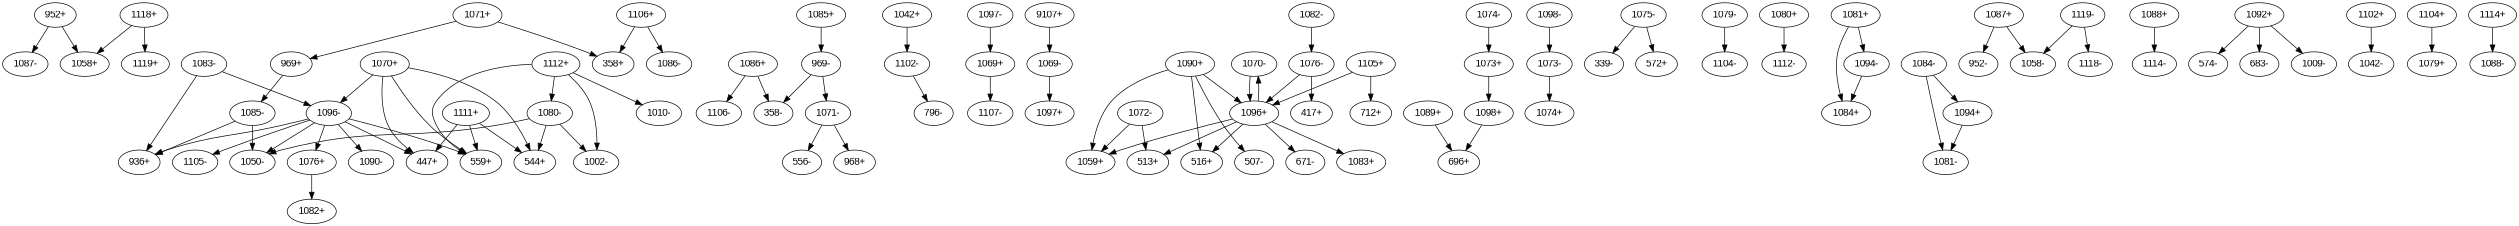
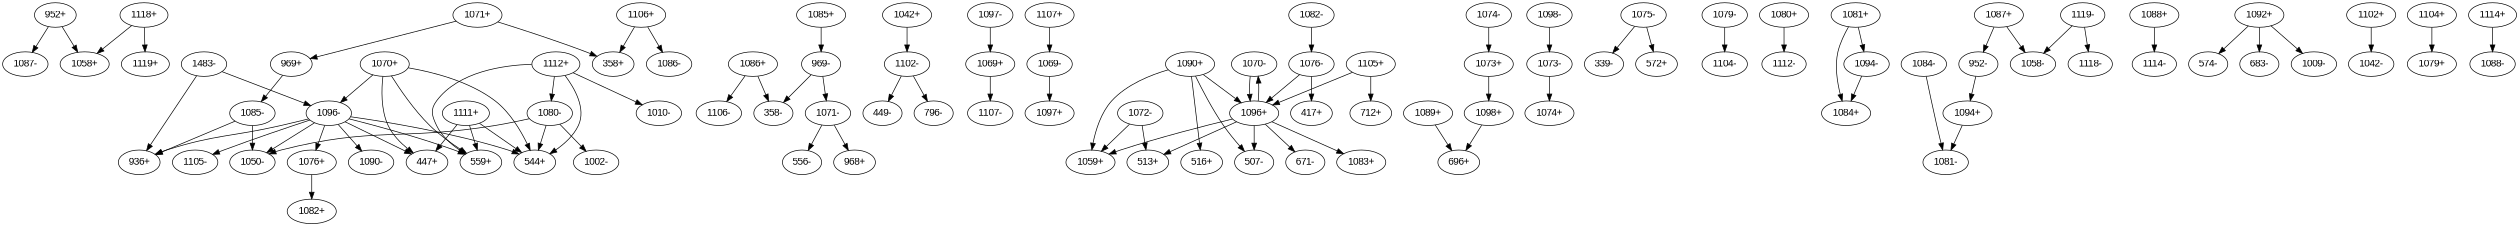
  digraph {
    fontname="Liberation Sans"
    k=96
    n=10
    s=1000
    node [fontname="Liberation Sans"]
    edge [d=-90784 e=40.6 fontname="Liberation Sans" n=10]
    "952+"
    "1058+"
    "1087-"
    "969+"
    "1085-"
    "1050-"
    "936+"
    "969-"
    "358-"
    "1071-"
    "556-"
    "968+"
    "1042+"
    "1102-"
+   "449-"
    n16 [label="796-"]
    "1069+"
    "1107-"
    "1069-"
    "1097+"
    "1070+"
    "447+"
    "544+"
    "559+"
    "1096-"
    "1076+"
    "1090-"
    "1105-"
    "1082+"
    "1070-"
    "1096+"
    "513+"
    "1059+"
    "507-"
    "671-"
    "1083+"
    "1071+"
    "358+"
    "1072-"
    "1073+"
    "1098+"
    "696+"
    "1073-"
    "1074+"
    "1074-"
    "1075-"
    "339-"
    "572+"
    "1076-"
    "417+"
    "1079-"
    "1104-"
    "1080+"
    "1112-"
    "1080-"
    "1002-"
    "1081+"
    "1084+"
    "1094-"
    "1082-"
-   "1083-"
+   "1083-" [label="1483-"]
    "1084-"
    "1081-"
    "1094+"
    "1085+"
    "1086+"
    "1106-"
    "1087+"
    "952-"
    "1058-"
    "1088+"
    "1114-"
    "1089+"
    "1090+"
    "516+"
    "1092+"
    "574-"
    "683-"
    "1009-"
    "1097-"
    "1098-"
    "1102+"
    "1042-"
    "1104+"
    "1079+"
    "1105+"
    "712+"
    "1106+"
    "1086-"
-   "1107+" [label="9107+"]
+   "1107+"
    "1111+"
    "1112+"
    "1010-"
    "1114+"
    "1088-"
    "1118+"
    "1119+"
    "1119-"
    "1118-"
    "952+" -> "1058+" [d=-173 e=20.3 n=40]
    "952+" -> "1087-" [d=-92]
    "969+" -> "1085-" [d=-107 e=33.2 n=15]
    "1085-" -> "1050-" [d=-52 e=37.1 n=12]
    "1085-" -> "936+" [d=-130 e=19.0 n=46]
    "969-" -> "358-" [d=-136 e=20.3 n=40]
    "969-" -> "1071-" [d=-137 e=31.2 n=17]
    "1071-" -> "556-" [d=-80 e=29.5 n=19]
    "1071-" -> "968+" [d=-119 e=20.1 n=41]
    "1042+" -> "1102-" [d=-133 e=21.4 n=36]
+   "1102-" -> "449-" [d=-117 e=23.1 n=31]
    "1102-" -> n16 [d=-62 e=35.7 n=13]
    "1069+" -> "1107-" [d=-191 e=28.7 n=20]
    "1069-" -> "1097+" [d=-178 e=17.0 n=57]
    "1070+" -> "447+" [d=-32 e=32.1 n=16]
    "1070+" -> "544+" [d=12 e=34.4 n=14]
    "1070+" -> "559+" [d=-17 e=22.4 n=33]
    "1070+" -> "1096-" [e=28.0 n=21]
    "1096-" -> "1050-" [d=-20]
    "1096-" -> "936+" [d=-105 e=28.7 n=20]
    "1096-" -> "447+" [d=-52 e=32.1 n=16]
+   "1096-" -> "544+" [d=7 e=35.7 n=13]
    "1096-" -> "559+" [d=-56 e=38.8 n=11]
    "1096-" -> "1076+" [d=-90872 e=38.8 n=11]
    "1096-" -> "1090-" [e=38.8 n=11]
    "1096-" -> "1105-" [d=-90802 e=32.1 n=16]
    "1076+" -> "1082+" [d=-538 e=31.2 n=17]
    "1070-" -> "1096+" [d=-149737 e=23.5 n=30]
    "1096+" -> "1070-" [e=28.0 n=21]
    "1096+" -> "513+" [d=-130 e=37.1 n=12]
    "1096+" -> "1059+" [d=-22 e=24.7 n=27]
-   "1096+" -> "516+" [d=-9 e=30.3 n=18]
+   "1096+" -> "507-" [d=-9 e=30.3 n=18]
    "1096+" -> "671-" [d=-43 e=30.3 n=18]
    "1096+" -> "1083+" [d=-90741 e=18.6 n=48]
    "1071+" -> "969+" [d=-137 e=31.2 n=17]
    "1071+" -> "358+" [d=-130 e=17.8 n=52]
    "1072-" -> "513+" [d=-142 e=23.5 n=30]
    "1072-" -> "1059+" [d=-73]
    "1073+" -> "1098+" [d=-140 e=17.2 n=56]
    "1098+" -> "696+" [d=-94 e=30.3 n=18]
    "1073-" -> "1074+" [d=-164 e=20.3 n=40]
    "1074-" -> "1073+" [d=-164 e=20.3 n=40]
    "1075-" -> "339-" [d=-151 e=29.5 n=19]
    "1075-" -> "572+" [d=-9]
    "1076-" -> "1096+" [d=-90872 e=38.8 n=11]
    "1076-" -> "417+" [d=-152 e=21.1 n=37]
    "1079-" -> "1104-" [d=-212 e=23.5 n=30]
    "1080+" -> "1112-" [d=-223223 e=34.4 n=14]
    "1080-" -> "1050-" [d=-100 e=28.7 n=20]
    "1080-" -> "544+" [d=-139 e=38.8 n=11]
    "1080-" -> "1002-" [d=-80 e=22.0 n=34]
    "1081+" -> "1084+" [d=-125 e=21.7 n=35]
    "1081+" -> "1094-" [d=-45289 e=25.7 n=25]
    "1094-" -> "1084+" [d=-39663 e=22.7 n=32]
    "1082-" -> "1076-" [d=-538 e=31.2 n=17]
    "1083-" -> "936+" [d=-84 e=30.3 n=18]
    "1083-" -> "1096-" [d=-90741 e=18.6 n=48]
    "1084-" -> "1081-" [d=-125 e=21.7 n=35]
-   "1084-" -> "1094+" [d=-39663 e=22.7 n=32]
+   "952-" -> "1094+" [d=-39663 e=22.7 n=32]
    "1094+" -> "1081-" [d=-45289 e=25.7 n=25]
    "1085+" -> "969-" [d=-107 e=33.2 n=15]
    "1086+" -> "358-" [d=-153 e=23.5 n=30]
    "1086+" -> "1106-" [d=-93 e=34.4 n=14]
    "1087+" -> "952-" [d=-92]
    "1087+" -> "1058-" [d=-120 e=19.6 n=43]
    "1088+" -> "1114-" [d=-158 e=30.3 n=18]
    "1089+" -> "696+" [d=-124 e=19.8 n=42]
    "1090+" -> "1096+" [e=38.8 n=11]
    "1090+" -> "1059+" [d=-53 e=34.4 n=14]
    "1090+" -> "507-" [d=-36 e=32.1 n=16]
    "1090+" -> "516+" [d=2]
    "1092+" -> "574-" [d=-69 e=31.2 n=17]
    "1092+" -> "683-" [d=-31 e=34.4 n=14]
    "1092+" -> "1009-" [d=-59 e=34.4 n=14]
    "1097-" -> "1069+" [d=-178 e=17.0 n=57]
    "1098-" -> "1073-" [d=-140 e=17.2 n=56]
    "1102+" -> "1042-" [d=-133 e=21.4 n=36]
    "1104+" -> "1079+" [d=-212 e=23.5 n=30]
    "1105+" -> "1096+" [d=-90802 e=32.1 n=16]
    "1105+" -> "712+" [d=-92 e=35.7 n=13]
    "1106+" -> "358+" [d=-103 e=24.3 n=28]
    "1106+" -> "1086-" [d=-93 e=34.4 n=14]
    "1107+" -> "1069-" [d=-191 e=28.7 n=20]
    "1111+" -> "447+" [d=-100]
    "1111+" -> "544+" [d=-93 e=33.2 n=15]
    "1111+" -> "559+" [d=-35 e=34.4 n=14]
-   "1112+" -> "1002-" [d=-64]
+   "1112+" -> "544+" [d=-64]
    "1112+" -> "559+" [d=-21]
    "1112+" -> "1080-" [d=-223223 e=34.4 n=14]
    "1112+" -> "1010-" [d=-107 e=25.2 n=26]
    "1114+" -> "1088-" [d=-158 e=30.3 n=18]
    "1118+" -> "1058+" [d=-158 e=18.4 n=49]
    "1118+" -> "1119+" [d=-101]
    "1119-" -> "1058-" [d=-126 e=20.6 n=39]
    "1119-" -> "1118-" [d=-101]
  }
